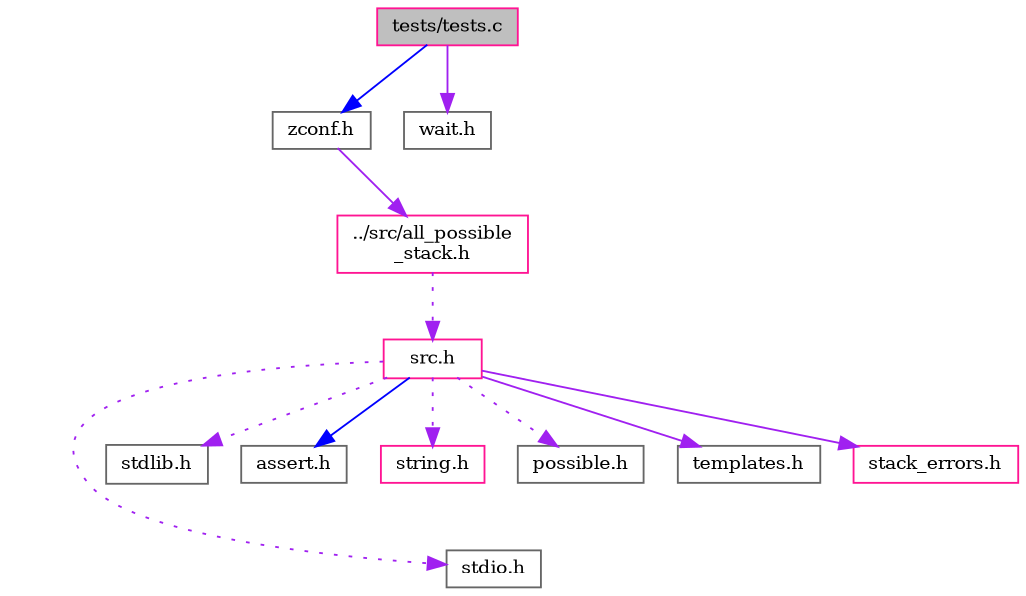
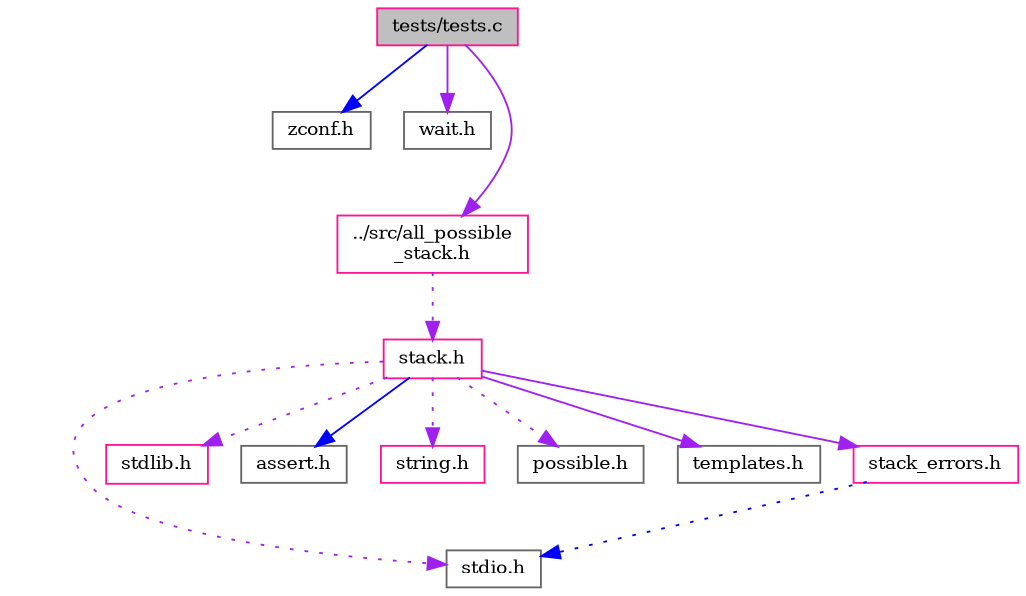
  digraph {
    fontname="DejaVu Serif"
    node [color=deeppink fillcolor=white fontname="DejaVu Serif" fontsize=10 shape=record style=filled]
    edge [color=purple fontname="DejaVu Serif" fontsize=10 labelfontname=Helvetica labelfontsize=10 style=solid]
    n1 [fillcolor=grey75 fontcolor=black height=0.2 label="tests/tests.c" width=0.4]
    n2 [color=gray40 height=0.2 label="zconf.h" width=0.4]
    n3 [color=gray40 height=0.2 label="wait.h" width=0.4]
    n4 [height=0.2 label="../src/all_possible\l_stack.h" width=0.4]
-   n5 [height=0.2 label="src.h" width=0.4]
+   n5 [height=0.2 label="stack.h" width=0.4]
    n6 [color=gray40 height=0.2 label="stdio.h" width=0.4]
-   n7 [color=gray40 height=0.2 label="stdlib.h" width=0.4]
+   n7 [height=0.2 label="stdlib.h" width=0.4]
    n8 [color=gray40 height=0.2 label="assert.h" width=0.4]
    n9 [height=0.2 label="string.h" width=0.4]
    n10 [color=gray40 height=0.2 label="possible.h" width=0.4]
    n11 [color=gray40 height=0.2 label="templates.h" width=0.4]
    n12 [height=0.2 label="stack_errors.h" width=0.4]
    n1 -> n2 [color=blue]
    n1 -> n3
-   n2 -> n4
+   n1 -> n4
    n4 -> n5 [style=dotted]
    n5 -> n6 [style=dotted]
    n5 -> n7 [style=dotted]
    n5 -> n8 [color=blue]
    n5 -> n9 [style=dotted]
    n5 -> n10 [style=dotted]
    n5 -> n11
    n5 -> n12
+   n12 -> n6 [color=blue style=dotted]
  }
